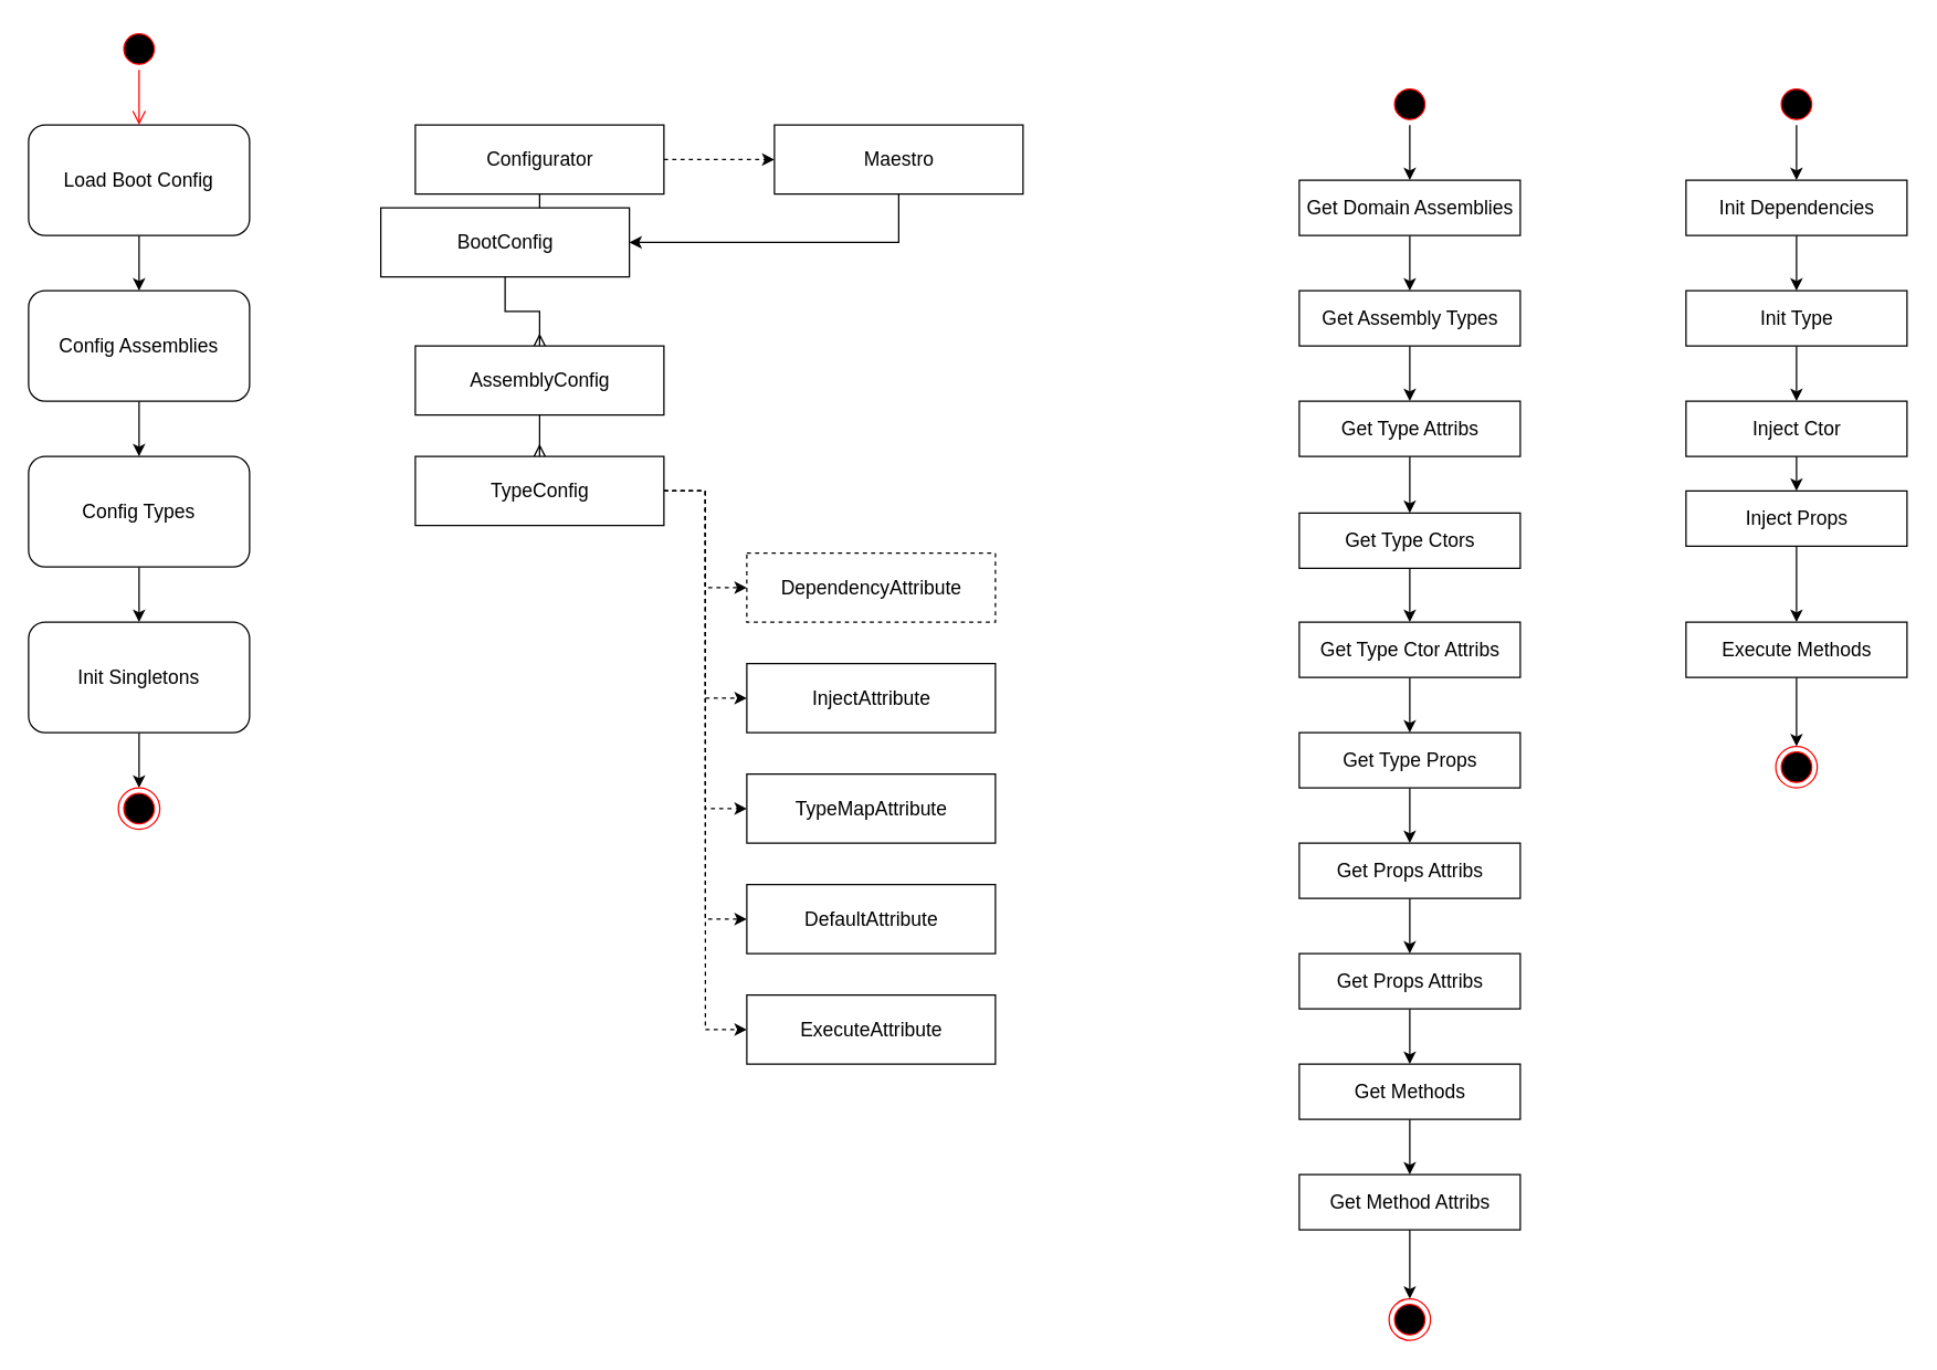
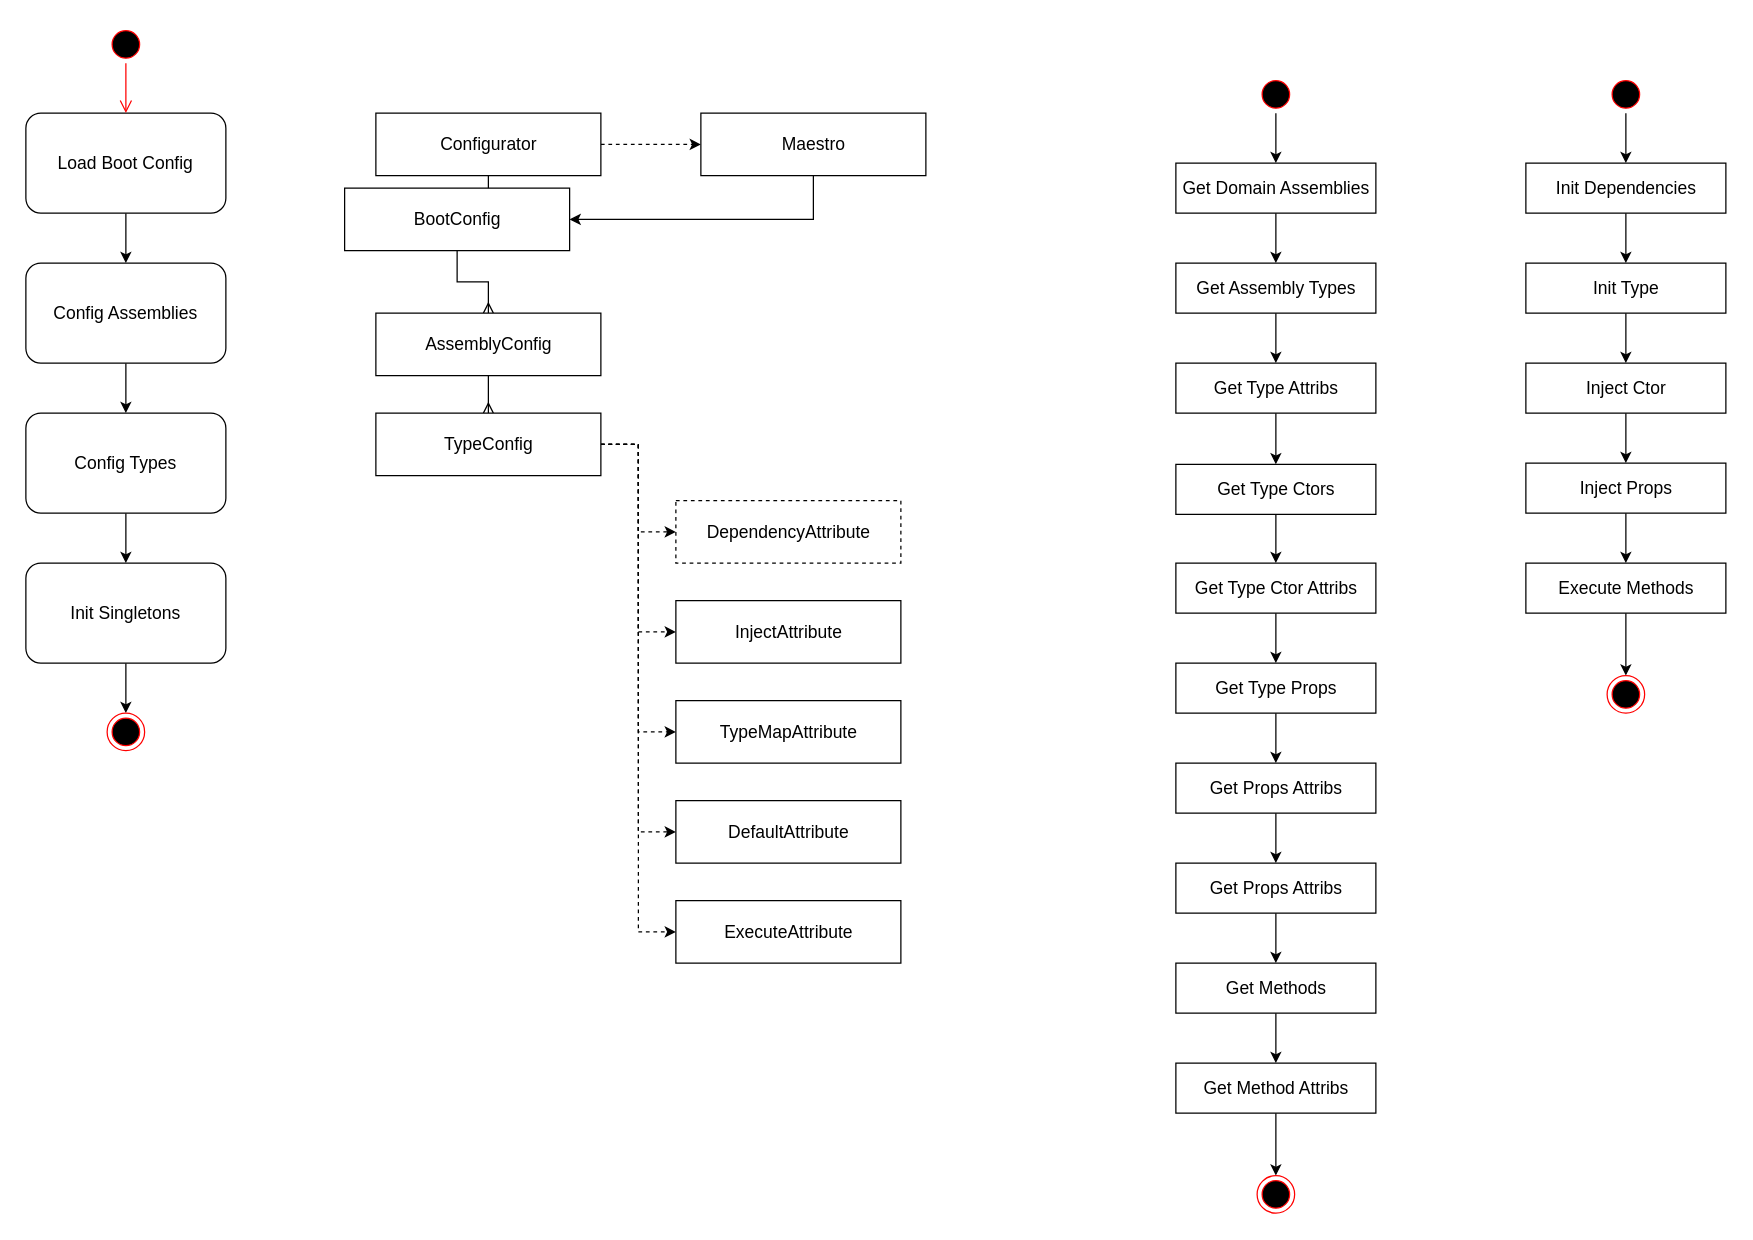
  <mxCell id="0" />
  <mxCell id="1" parent="0" />
  <mxCell id="2" style="edgeStyle=orthogonalEdgeStyle;rounded=0;orthogonalLoop=1;jettySize=auto;html=1;entryX=0.5;entryY=0;entryDx=0;entryDy=0;fontSize=14;" parent="1" source="3" target="5" edge="1"><mxGeometry relative="1" as="geometry" /></mxCell>
  <mxCell id="3" value="Load Boot Config" style="rounded=1;whiteSpace=wrap;html=1;fontSize=14;" parent="1" vertex="1"><mxGeometry x="20" y="90" width="160" height="80" as="geometry" /></mxCell>
  <mxCell id="4" style="edgeStyle=orthogonalEdgeStyle;rounded=0;orthogonalLoop=1;jettySize=auto;html=1;fontSize=14;" parent="1" source="5" target="7" edge="1"><mxGeometry relative="1" as="geometry" /></mxCell>
  <mxCell id="5" value="Config Assemblies" style="rounded=1;whiteSpace=wrap;html=1;fontSize=14;" parent="1" vertex="1"><mxGeometry x="20" y="210" width="160" height="80" as="geometry" /></mxCell>
  <mxCell id="6" style="edgeStyle=orthogonalEdgeStyle;rounded=0;orthogonalLoop=1;jettySize=auto;html=1;fontSize=12;" parent="1" source="7" target="9" edge="1"><mxGeometry relative="1" as="geometry" /></mxCell>
  <mxCell id="7" value="Config Types" style="rounded=1;whiteSpace=wrap;html=1;fontSize=14;" parent="1" vertex="1"><mxGeometry x="20" y="330" width="160" height="80" as="geometry" /></mxCell>
  <mxCell id="8" style="edgeStyle=orthogonalEdgeStyle;rounded=0;orthogonalLoop=1;jettySize=auto;html=1;entryX=0.5;entryY=0;entryDx=0;entryDy=0;endArrow=classic;endFill=1;fontSize=14;" parent="1" source="9" target="29" edge="1"><mxGeometry relative="1" as="geometry" /></mxCell>
  <mxCell id="9" value="Init Singletons" style="rounded=1;whiteSpace=wrap;html=1;fontSize=14;" parent="1" vertex="1"><mxGeometry x="20" y="450" width="160" height="80" as="geometry" /></mxCell>
  <mxCell id="10" style="edgeStyle=orthogonalEdgeStyle;rounded=0;orthogonalLoop=1;jettySize=auto;html=1;fontSize=14;" parent="1" source="12" target="14" edge="1"><mxGeometry relative="1" as="geometry" /></mxCell>
  <mxCell id="11" style="edgeStyle=orthogonalEdgeStyle;rounded=0;orthogonalLoop=1;jettySize=auto;html=1;dashed=1;endArrow=classic;endFill=1;fontSize=14;" parent="1" source="12" target="24" edge="1"><mxGeometry relative="1" as="geometry" /></mxCell>
  <mxCell id="12" value="Configurator" style="html=1;fontSize=14;" parent="1" vertex="1"><mxGeometry x="300" y="90" width="180" height="50" as="geometry" /></mxCell>
  <mxCell id="13" style="edgeStyle=orthogonalEdgeStyle;rounded=0;orthogonalLoop=1;jettySize=auto;html=1;fontSize=14;endArrow=ERmany;endFill=0;" parent="1" source="14" target="16" edge="1"><mxGeometry relative="1" as="geometry" /></mxCell>
  <mxCell id="14" value="BootConfig" style="html=1;fontSize=14;" parent="1" vertex="1"><mxGeometry x="275" y="150" width="180" height="50" as="geometry" /></mxCell>
  <mxCell id="15" style="edgeStyle=orthogonalEdgeStyle;rounded=0;orthogonalLoop=1;jettySize=auto;html=1;fontSize=14;endArrow=ERmany;endFill=0;" parent="1" source="16" target="22" edge="1"><mxGeometry relative="1" as="geometry" /></mxCell>
  <mxCell id="16" value="AssemblyConfig" style="html=1;fontSize=14;" parent="1" vertex="1"><mxGeometry x="300" y="250" width="180" height="50" as="geometry" /></mxCell>
  <mxCell id="17" style="edgeStyle=orthogonalEdgeStyle;rounded=0;orthogonalLoop=1;jettySize=auto;html=1;entryX=0;entryY=0.5;entryDx=0;entryDy=0;dashed=1;endArrow=classic;endFill=1;fontSize=14;" parent="1" source="22" target="25" edge="1"><mxGeometry relative="1" as="geometry" /></mxCell>
  <mxCell id="18" style="edgeStyle=orthogonalEdgeStyle;rounded=0;orthogonalLoop=1;jettySize=auto;html=1;entryX=0;entryY=0.5;entryDx=0;entryDy=0;dashed=1;endArrow=classic;endFill=1;fontSize=14;" parent="1" source="22" target="26" edge="1"><mxGeometry relative="1" as="geometry" /></mxCell>
  <mxCell id="19" style="edgeStyle=orthogonalEdgeStyle;rounded=0;orthogonalLoop=1;jettySize=auto;html=1;entryX=0;entryY=0.5;entryDx=0;entryDy=0;dashed=1;" edge="1" parent="1" source="22" target="30"><mxGeometry relative="1" as="geometry" /></mxCell>
  <mxCell id="20" style="edgeStyle=orthogonalEdgeStyle;rounded=0;orthogonalLoop=1;jettySize=auto;html=1;entryX=0;entryY=0.5;entryDx=0;entryDy=0;dashed=1;" edge="1" parent="1" source="22" target="31"><mxGeometry relative="1" as="geometry" /></mxCell>
  <mxCell id="21" style="edgeStyle=orthogonalEdgeStyle;rounded=0;orthogonalLoop=1;jettySize=auto;html=1;entryX=0;entryY=0.5;entryDx=0;entryDy=0;dashed=1;" edge="1" parent="1" source="22" target="32"><mxGeometry relative="1" as="geometry" /></mxCell>
  <mxCell id="22" value="TypeConfig" style="html=1;fontSize=14;" parent="1" vertex="1"><mxGeometry x="300" y="330" width="180" height="50" as="geometry" /></mxCell>
  <mxCell id="23" style="edgeStyle=orthogonalEdgeStyle;rounded=0;orthogonalLoop=1;jettySize=auto;html=1;entryX=1;entryY=0.5;entryDx=0;entryDy=0;endArrow=classic;endFill=1;fontSize=14;exitX=0.5;exitY=1;exitDx=0;exitDy=0;" parent="1" source="24" target="14" edge="1"><mxGeometry relative="1" as="geometry" /></mxCell>
  <mxCell id="24" value="Maestro" style="html=1;fontSize=14;" parent="1" vertex="1"><mxGeometry x="560" y="90" width="180" height="50" as="geometry" /></mxCell>
  <mxCell id="25" value="DependencyAttribute" style="html=1;fontSize=14;dashed=1;" parent="1" vertex="1"><mxGeometry x="540" y="400" width="180" height="50" as="geometry" /></mxCell>
  <mxCell id="26" value="InjectAttribute" style="html=1;fontSize=14;" parent="1" vertex="1"><mxGeometry x="540" y="480" width="180" height="50" as="geometry" /></mxCell>
  <mxCell id="27" value="" style="ellipse;html=1;shape=startState;fillColor=#000000;strokeColor=#ff0000;fontSize=14;" parent="1" vertex="1"><mxGeometry x="85" y="20" width="30" height="30" as="geometry" /></mxCell>
  <mxCell id="28" value="" style="edgeStyle=orthogonalEdgeStyle;html=1;verticalAlign=bottom;endArrow=open;endSize=8;strokeColor=#ff0000;fontSize=14;entryX=0.5;entryY=0;entryDx=0;entryDy=0;" parent="1" source="27" target="3" edge="1"><mxGeometry relative="1" as="geometry"><mxPoint x="100" as="targetPoint" y="-70" /></mxGeometry></mxCell>
  <mxCell id="29" value="" style="ellipse;html=1;shape=endState;fillColor=#000000;strokeColor=#ff0000;fontSize=14;" parent="1" vertex="1"><mxGeometry x="85" y="570" width="30" height="30" as="geometry" /></mxCell>
  <mxCell id="30" value="TypeMapAttribute" style="html=1;fontSize=14;" vertex="1" parent="1"><mxGeometry x="540" y="560" width="180" height="50" as="geometry" /></mxCell>
  <mxCell id="31" value="DefaultAttribute" style="html=1;fontSize=14;" vertex="1" parent="1"><mxGeometry x="540" y="640" width="180" height="50" as="geometry" /></mxCell>
  <mxCell id="32" value="ExecuteAttribute" style="html=1;fontSize=14;" vertex="1" parent="1"><mxGeometry x="540" y="720" width="180" height="50" as="geometry" /></mxCell>
  <mxCell id="33" style="edgeStyle=orthogonalEdgeStyle;rounded=0;orthogonalLoop=1;jettySize=auto;html=1;entryX=0.5;entryY=0;entryDx=0;entryDy=0;" edge="1" parent="1" source="34" target="40"><mxGeometry relative="1" as="geometry" /></mxCell>
  <mxCell id="34" value="" style="ellipse;html=1;shape=startState;fillColor=#000000;strokeColor=#ff0000;" vertex="1" parent="1"><mxGeometry x="1005" y="60" width="30" height="30" as="geometry" /></mxCell>
  <mxCell id="35" style="edgeStyle=orthogonalEdgeStyle;rounded=0;orthogonalLoop=1;jettySize=auto;html=1;exitX=0.5;exitY=1;exitDx=0;exitDy=0;" edge="1" parent="1" source="36" target="44"><mxGeometry relative="1" as="geometry"><mxPoint x="1020" y="338" as="sourcePoint" /></mxGeometry></mxCell>
  <mxCell id="36" value="Get Type Attribs" style="html=1;fontSize=14;" vertex="1" parent="1"><mxGeometry x="940" y="290" width="160" height="40" as="geometry" /></mxCell>
  <mxCell id="37" style="edgeStyle=orthogonalEdgeStyle;rounded=0;orthogonalLoop=1;jettySize=auto;html=1;entryX=0.5;entryY=0;entryDx=0;entryDy=0;" edge="1" parent="1" source="38" target="46"><mxGeometry relative="1" as="geometry" /></mxCell>
  <mxCell id="38" value="Get Type Ctor Attribs" style="html=1;fontSize=14;" vertex="1" parent="1"><mxGeometry x="940" y="450" width="160" height="40" as="geometry" /></mxCell>
  <mxCell id="39" style="edgeStyle=orthogonalEdgeStyle;rounded=0;orthogonalLoop=1;jettySize=auto;html=1;entryX=0.5;entryY=0;entryDx=0;entryDy=0;" edge="1" parent="1" source="40" target="42"><mxGeometry relative="1" as="geometry" /></mxCell>
  <mxCell id="40" value="Get Domain Assemblies" style="html=1;fontSize=14;" vertex="1" parent="1"><mxGeometry x="940" y="130" width="160" height="40" as="geometry" /></mxCell>
  <mxCell id="41" style="edgeStyle=orthogonalEdgeStyle;rounded=0;orthogonalLoop=1;jettySize=auto;html=1;" edge="1" parent="1" source="42" target="36"><mxGeometry relative="1" as="geometry" /></mxCell>
  <mxCell id="42" value="Get Assembly Types" style="html=1;fontSize=14;" vertex="1" parent="1"><mxGeometry x="940" y="210" width="160" height="40" as="geometry" /></mxCell>
  <mxCell id="43" style="edgeStyle=orthogonalEdgeStyle;rounded=0;orthogonalLoop=1;jettySize=auto;html=1;" edge="1" parent="1" source="44" target="38"><mxGeometry relative="1" as="geometry" /></mxCell>
  <mxCell id="44" value="Get Type Ctors" style="html=1;fontSize=14;" vertex="1" parent="1"><mxGeometry x="940" y="371" width="160" height="40" as="geometry" /></mxCell>
  <mxCell id="45" style="edgeStyle=orthogonalEdgeStyle;rounded=0;orthogonalLoop=1;jettySize=auto;html=1;entryX=0.5;entryY=0;entryDx=0;entryDy=0;" edge="1" parent="1" source="46" target="48"><mxGeometry relative="1" as="geometry" /></mxCell>
  <mxCell id="46" value="Get Type Props" style="html=1;fontSize=14;" vertex="1" parent="1"><mxGeometry x="940" y="530" width="160" height="40" as="geometry" /></mxCell>
  <mxCell id="47" style="edgeStyle=orthogonalEdgeStyle;rounded=0;orthogonalLoop=1;jettySize=auto;html=1;entryX=0.5;entryY=0;entryDx=0;entryDy=0;" edge="1" parent="1" source="48" target="50"><mxGeometry relative="1" as="geometry" /></mxCell>
  <mxCell id="48" value="Get Props Attribs" style="html=1;fontSize=14;" vertex="1" parent="1"><mxGeometry x="940" y="610" width="160" height="40" as="geometry" /></mxCell>
  <mxCell id="49" style="edgeStyle=orthogonalEdgeStyle;rounded=0;orthogonalLoop=1;jettySize=auto;html=1;" edge="1" parent="1" source="50" target="52"><mxGeometry relative="1" as="geometry" /></mxCell>
  <mxCell id="50" value="Get Props Attribs" style="html=1;fontSize=14;" vertex="1" parent="1"><mxGeometry x="940" y="690" width="160" height="40" as="geometry" /></mxCell>
  <mxCell id="51" style="edgeStyle=orthogonalEdgeStyle;rounded=0;orthogonalLoop=1;jettySize=auto;html=1;" edge="1" parent="1" source="52" target="54"><mxGeometry relative="1" as="geometry" /></mxCell>
  <mxCell id="52" value="Get Methods" style="html=1;fontSize=14;" vertex="1" parent="1"><mxGeometry x="940" y="770" width="160" height="40" as="geometry" /></mxCell>
  <mxCell id="53" style="edgeStyle=orthogonalEdgeStyle;rounded=0;orthogonalLoop=1;jettySize=auto;html=1;entryX=0.5;entryY=0;entryDx=0;entryDy=0;" edge="1" parent="1" source="54" target="55"><mxGeometry relative="1" as="geometry" /></mxCell>
  <mxCell id="54" value="Get Method Attribs" style="html=1;fontSize=14;" vertex="1" parent="1"><mxGeometry x="940" y="850" width="160" height="40" as="geometry" /></mxCell>
  <mxCell id="55" value="" style="ellipse;html=1;shape=endState;fillColor=#000000;strokeColor=#ff0000;" vertex="1" parent="1"><mxGeometry x="1005" y="940" width="30" height="30" as="geometry" /></mxCell>
  <mxCell id="56" style="edgeStyle=orthogonalEdgeStyle;rounded=0;orthogonalLoop=1;jettySize=auto;html=1;entryX=0.5;entryY=0;entryDx=0;entryDy=0;" edge="1" source="57" target="59" parent="1"><mxGeometry relative="1" as="geometry" /></mxCell>
  <mxCell id="57" value="" style="ellipse;html=1;shape=startState;fillColor=#000000;strokeColor=#ff0000;" vertex="1" parent="1"><mxGeometry x="1285" y="60" width="30" height="30" as="geometry" /></mxCell>
  <mxCell id="58" style="edgeStyle=orthogonalEdgeStyle;rounded=0;orthogonalLoop=1;jettySize=auto;html=1;entryX=0.5;entryY=0;entryDx=0;entryDy=0;" edge="1" parent="1" source="59" target="61"><mxGeometry relative="1" as="geometry" /></mxCell>
  <mxCell id="59" value="Init Dependencies" style="html=1;fontSize=14;" vertex="1" parent="1"><mxGeometry x="1220" y="130" width="160" height="40" as="geometry" /></mxCell>
  <mxCell id="60" style="edgeStyle=orthogonalEdgeStyle;rounded=0;orthogonalLoop=1;jettySize=auto;html=1;entryX=0.5;entryY=0;entryDx=0;entryDy=0;" edge="1" parent="1" source="61" target="63"><mxGeometry relative="1" as="geometry" /></mxCell>
  <mxCell id="61" value="Init Type" style="html=1;fontSize=14;" vertex="1" parent="1"><mxGeometry x="1220" y="210" width="160" height="40" as="geometry" /></mxCell>
  <mxCell id="62" style="edgeStyle=orthogonalEdgeStyle;rounded=0;orthogonalLoop=1;jettySize=auto;html=1;exitX=0.5;exitY=1;exitDx=0;exitDy=0;entryX=0.5;entryY=0;entryDx=0;entryDy=0;" edge="1" parent="1" source="63" target="65"><mxGeometry relative="1" as="geometry" /></mxCell>
  <mxCell id="63" value="Inject Ctor" style="html=1;fontSize=14;" vertex="1" parent="1"><mxGeometry x="1220" y="290" width="160" height="40" as="geometry" /></mxCell>
  <mxCell id="64" style="edgeStyle=orthogonalEdgeStyle;rounded=0;orthogonalLoop=1;jettySize=auto;html=1;entryX=0.5;entryY=0;entryDx=0;entryDy=0;" edge="1" parent="1" source="65" target="67"><mxGeometry relative="1" as="geometry" /></mxCell>
- <mxCell id="65" value="Inject Props" style="html=1;fontSize=14;" vertex="1" parent="1"><mxGeometry x="1220" y="355" width="160" height="40" as="geometry" /></mxCell>
+ <mxCell id="65" value="Inject Props" style="html=1;fontSize=14;" vertex="1" parent="1"><mxGeometry x="1220" y="370" width="160" height="40" as="geometry" /></mxCell>
  <mxCell id="66" style="edgeStyle=orthogonalEdgeStyle;rounded=0;orthogonalLoop=1;jettySize=auto;html=1;" edge="1" parent="1" source="67" target="68"><mxGeometry relative="1" as="geometry" /></mxCell>
  <mxCell id="67" value="Execute Methods" style="html=1;fontSize=14;" vertex="1" parent="1"><mxGeometry x="1220" y="450" width="160" height="40" as="geometry" /></mxCell>
  <mxCell id="68" value="" style="ellipse;html=1;shape=endState;fillColor=#000000;strokeColor=#ff0000;" vertex="1" parent="1"><mxGeometry x="1285" y="540" width="30" height="30" as="geometry" /></mxCell>
